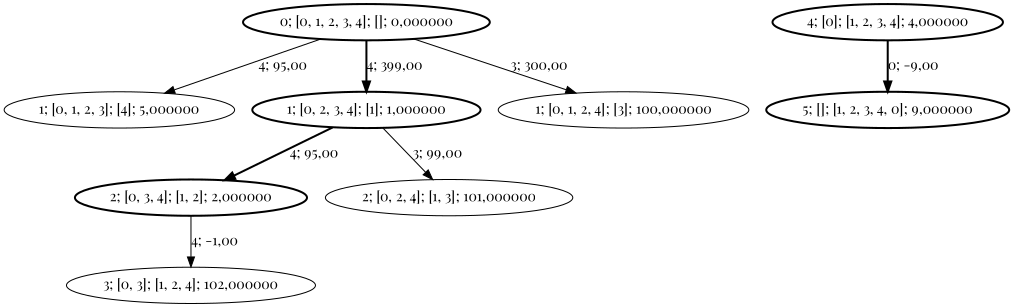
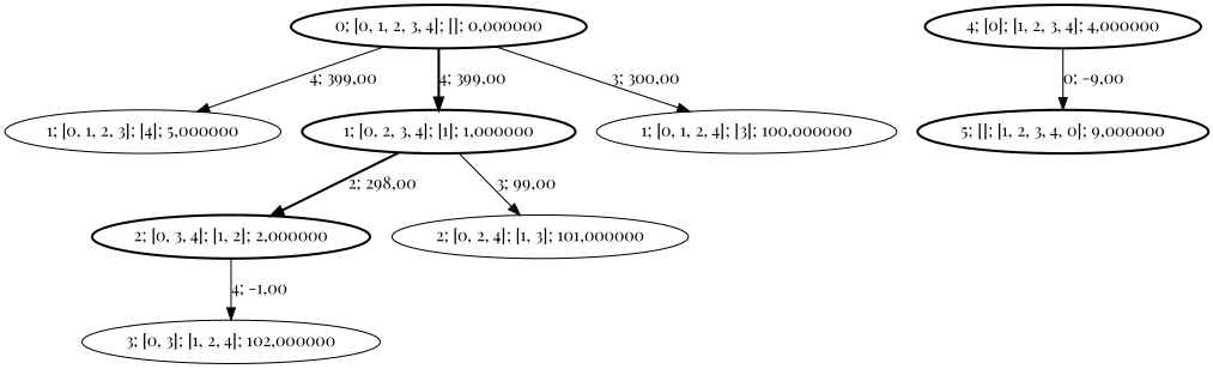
  strict digraph {
    fontname="Playfair Display"
    node [fontname="Playfair Display" style=bold]
    edge [fontname="Playfair Display" style=solid]
    n1 [label="2; [0, 3, 4]; [1, 2]; 2,000000"]
    n2 [label="3; [0, 3]; [1, 2, 4]; 102,000000" style=solid]
    n3 [label="5; []; [1, 2, 3, 4, 0]; 9,000000"]
    n4 [label="1; [0, 1, 2, 3]; [4]; 5,000000" style=solid]
    n5 [label="4; [0]; [1, 2, 3, 4]; 4,000000"]
    n6 [label="1; [0, 2, 3, 4]; [1]; 1,000000"]
    n7 [label="2; [0, 2, 4]; [1, 3]; 101,000000" style=solid]
    n8 [label="0; [0, 1, 2, 3, 4]; []; 0,000000"]
    n9 [label="1; [0, 1, 2, 4]; [3]; 100,000000" style=solid]
    n1 -> n2 [label="4; -1,00"]
-   n5 -> n3 [label="0; -9,00" style=bold]
-   n6 -> n1 [label="4; 95,00" style=bold]
+   n5 -> n3 [label="0; -9,00"]
+   n6 -> n1 [label="2; 298,00" style=bold]
    n6 -> n7 [label="3; 99,00"]
-   n8 -> n4 [label="4; 95,00"]
+   n8 -> n4 [label="4; 399,00"]
    n8 -> n6 [label="4; 399,00" style=bold]
    n8 -> n9 [label="3; 300,00"]
  }
